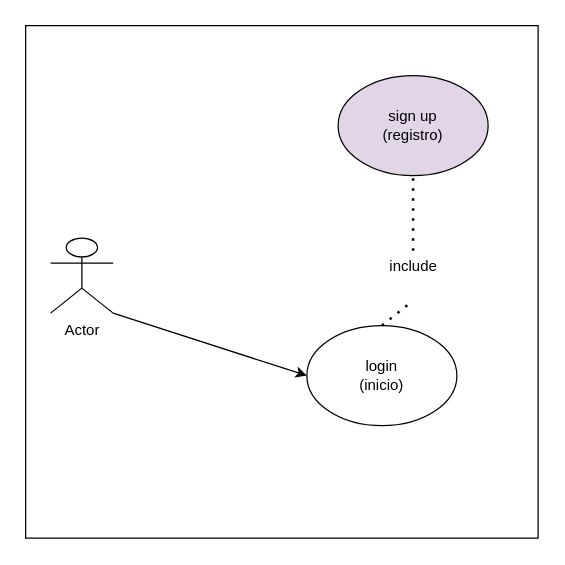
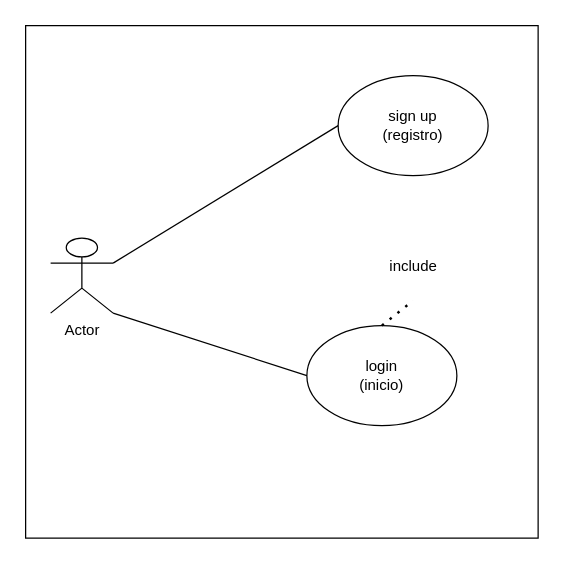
  <mxCell id="0" />
  <mxCell id="1" parent="0" />
  <mxCell id="2" value="Actor" style="shape=umlActor;verticalLabelPosition=bottom;verticalAlign=top;html=1;outlineConnect=0;" vertex="1" parent="1"><mxGeometry x="40" y="190" width="50" height="60" as="geometry" /></mxCell>
  <mxCell id="3" value="&lt;div&gt;&lt;br&gt;&lt;/div&gt;&lt;div&gt;login&lt;/div&gt;(inicio)&lt;div&gt;&lt;br&gt;&lt;/div&gt;" style="ellipse;whiteSpace=wrap;html=1;" vertex="1" parent="1"><mxGeometry x="245" y="260" width="120" height="80" as="geometry" /></mxCell>
- <mxCell id="4" value="&lt;div&gt;sign up&lt;/div&gt;(registro)" style="ellipse;whiteSpace=wrap;html=1;fillColor=#e1d5e7;" vertex="1" parent="1"><mxGeometry x="270" y="60" width="120" height="80" as="geometry" /></mxCell>
- <mxCell id="6" value="" style="endArrow=classic;html=1;rounded=0;exitX=1;exitY=1;exitDx=0;exitDy=0;exitPerimeter=0;entryX=0;entryY=0.5;entryDx=0;entryDy=0;" edge="1" parent="1" source="2" target="3"><mxGeometry width="50" height="50" relative="1" as="geometry"><mxPoint x="310" y="320" as="sourcePoint" /><mxPoint x="360" y="270" as="targetPoint" /></mxGeometry></mxCell>
- <mxCell id="7" value="" style="endArrow=none;dashed=1;html=1;dashPattern=1 3;strokeWidth=2;rounded=0;entryX=0.5;entryY=1;entryDx=0;entryDy=0;exitX=0.5;exitY=0;exitDx=0;exitDy=0;" edge="1" parent="1" source="9" target="4"><mxGeometry width="50" height="50" relative="1" as="geometry"><mxPoint x="310" y="320" as="sourcePoint" /><mxPoint x="360" y="270" as="targetPoint" /></mxGeometry></mxCell>
+ <mxCell id="4" value="&lt;div&gt;sign up&lt;/div&gt;(registro)" style="ellipse;whiteSpace=wrap;html=1;" vertex="1" parent="1"><mxGeometry x="270" y="60" width="120" height="80" as="geometry" /></mxCell>
+ <mxCell id="5" value="" style="endArrow=none;html=1;rounded=0;exitX=1;exitY=0.333;exitDx=0;exitDy=0;exitPerimeter=0;entryX=0;entryY=0.5;entryDx=0;entryDy=0;" edge="1" parent="1" source="2" target="4"><mxGeometry width="50" height="50" relative="1" as="geometry"><mxPoint x="310" y="320" as="sourcePoint" /><mxPoint x="360" y="270" as="targetPoint" /></mxGeometry></mxCell>
+ <mxCell id="6" value="" style="endArrow=none;html=1;rounded=0;exitX=1;exitY=1;exitDx=0;exitDy=0;exitPerimeter=0;entryX=0;entryY=0.5;entryDx=0;entryDy=0;" edge="1" parent="1" source="2" target="3"><mxGeometry width="50" height="50" relative="1" as="geometry"><mxPoint x="310" y="320" as="sourcePoint" /><mxPoint x="360" y="270" as="targetPoint" /></mxGeometry></mxCell>
  <mxCell id="8" value="" style="endArrow=none;dashed=1;html=1;dashPattern=1 3;strokeWidth=2;rounded=0;entryX=0.5;entryY=1;entryDx=0;entryDy=0;exitX=0.5;exitY=0;exitDx=0;exitDy=0;" edge="1" parent="1" source="3" target="9"><mxGeometry width="50" height="50" relative="1" as="geometry"><mxPoint x="330" y="290" as="sourcePoint" /><mxPoint x="330" y="140" as="targetPoint" /></mxGeometry></mxCell>
  <mxCell id="9" value="include&lt;div&gt;&lt;br&gt;&lt;/div&gt;" style="text;html=1;align=center;verticalAlign=middle;resizable=0;points=[];autosize=1;strokeColor=none;fillColor=none;" vertex="1" parent="1"><mxGeometry x="300" y="200" width="60" height="40" as="geometry" /></mxCell>
  <mxCell id="10" value="" style="whiteSpace=wrap;html=1;aspect=fixed;gradientColor=none;fillColor=none;" vertex="1" parent="1"><mxGeometry x="20" y="20" width="410" height="410" as="geometry" /></mxCell>
